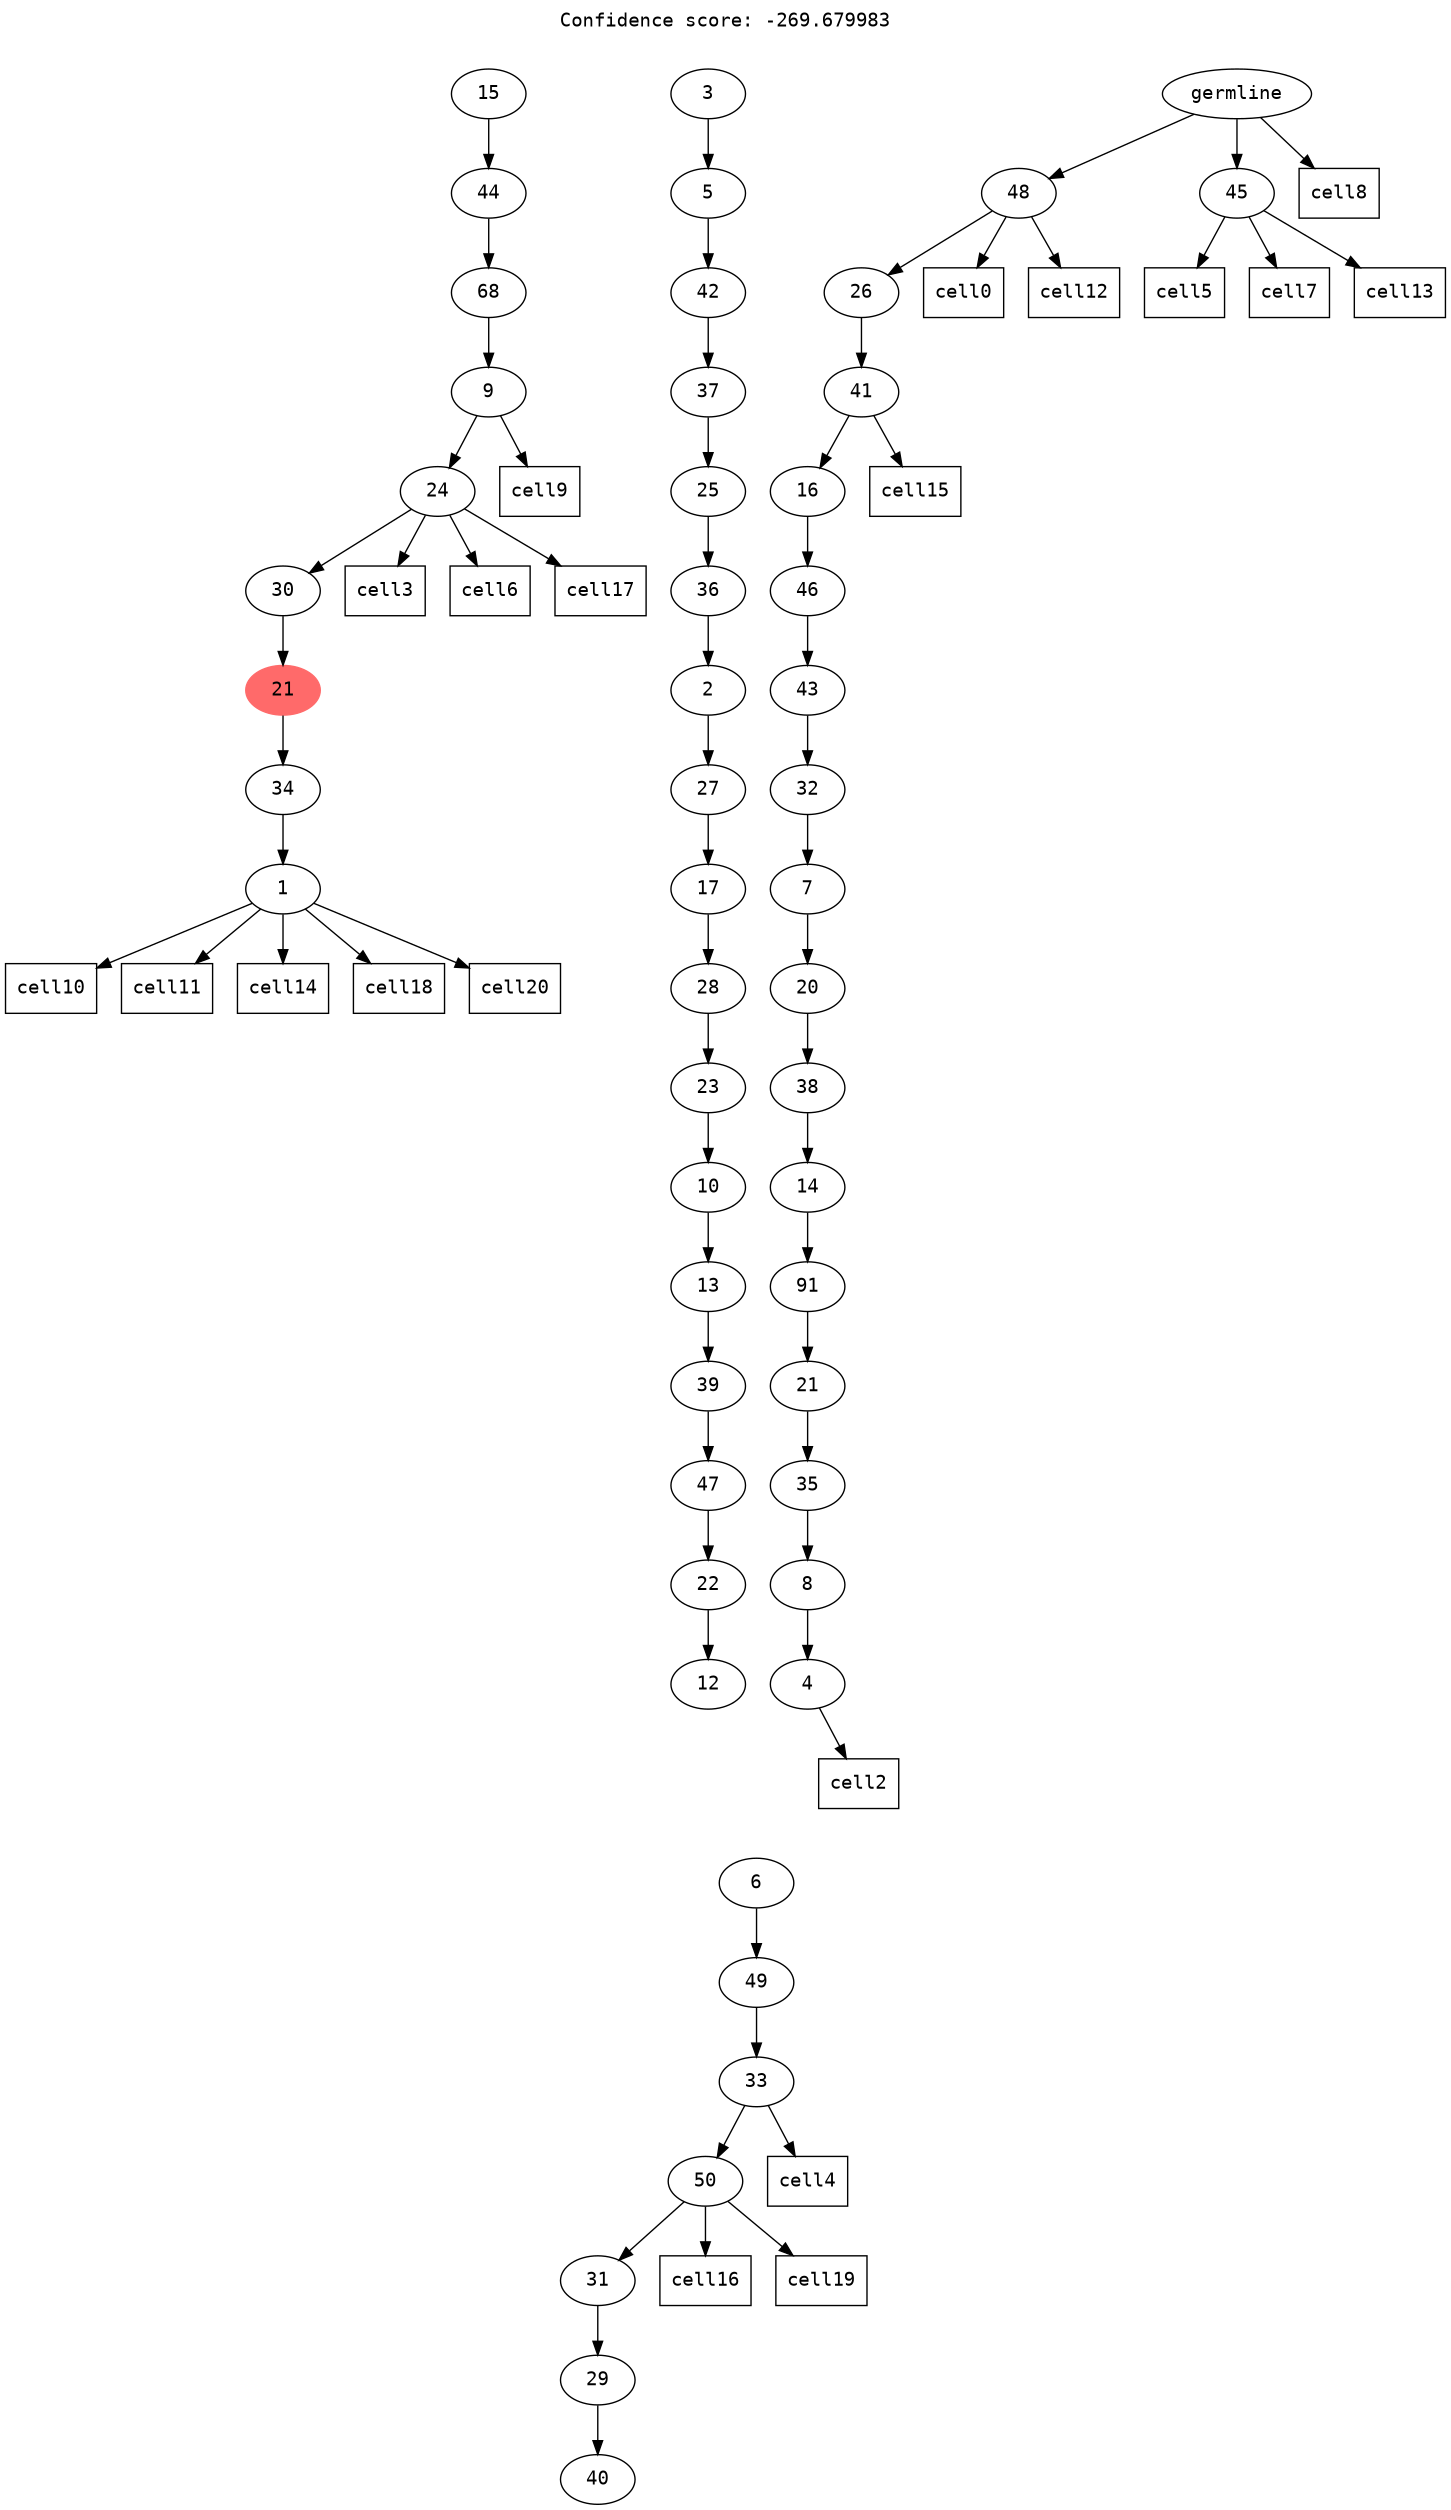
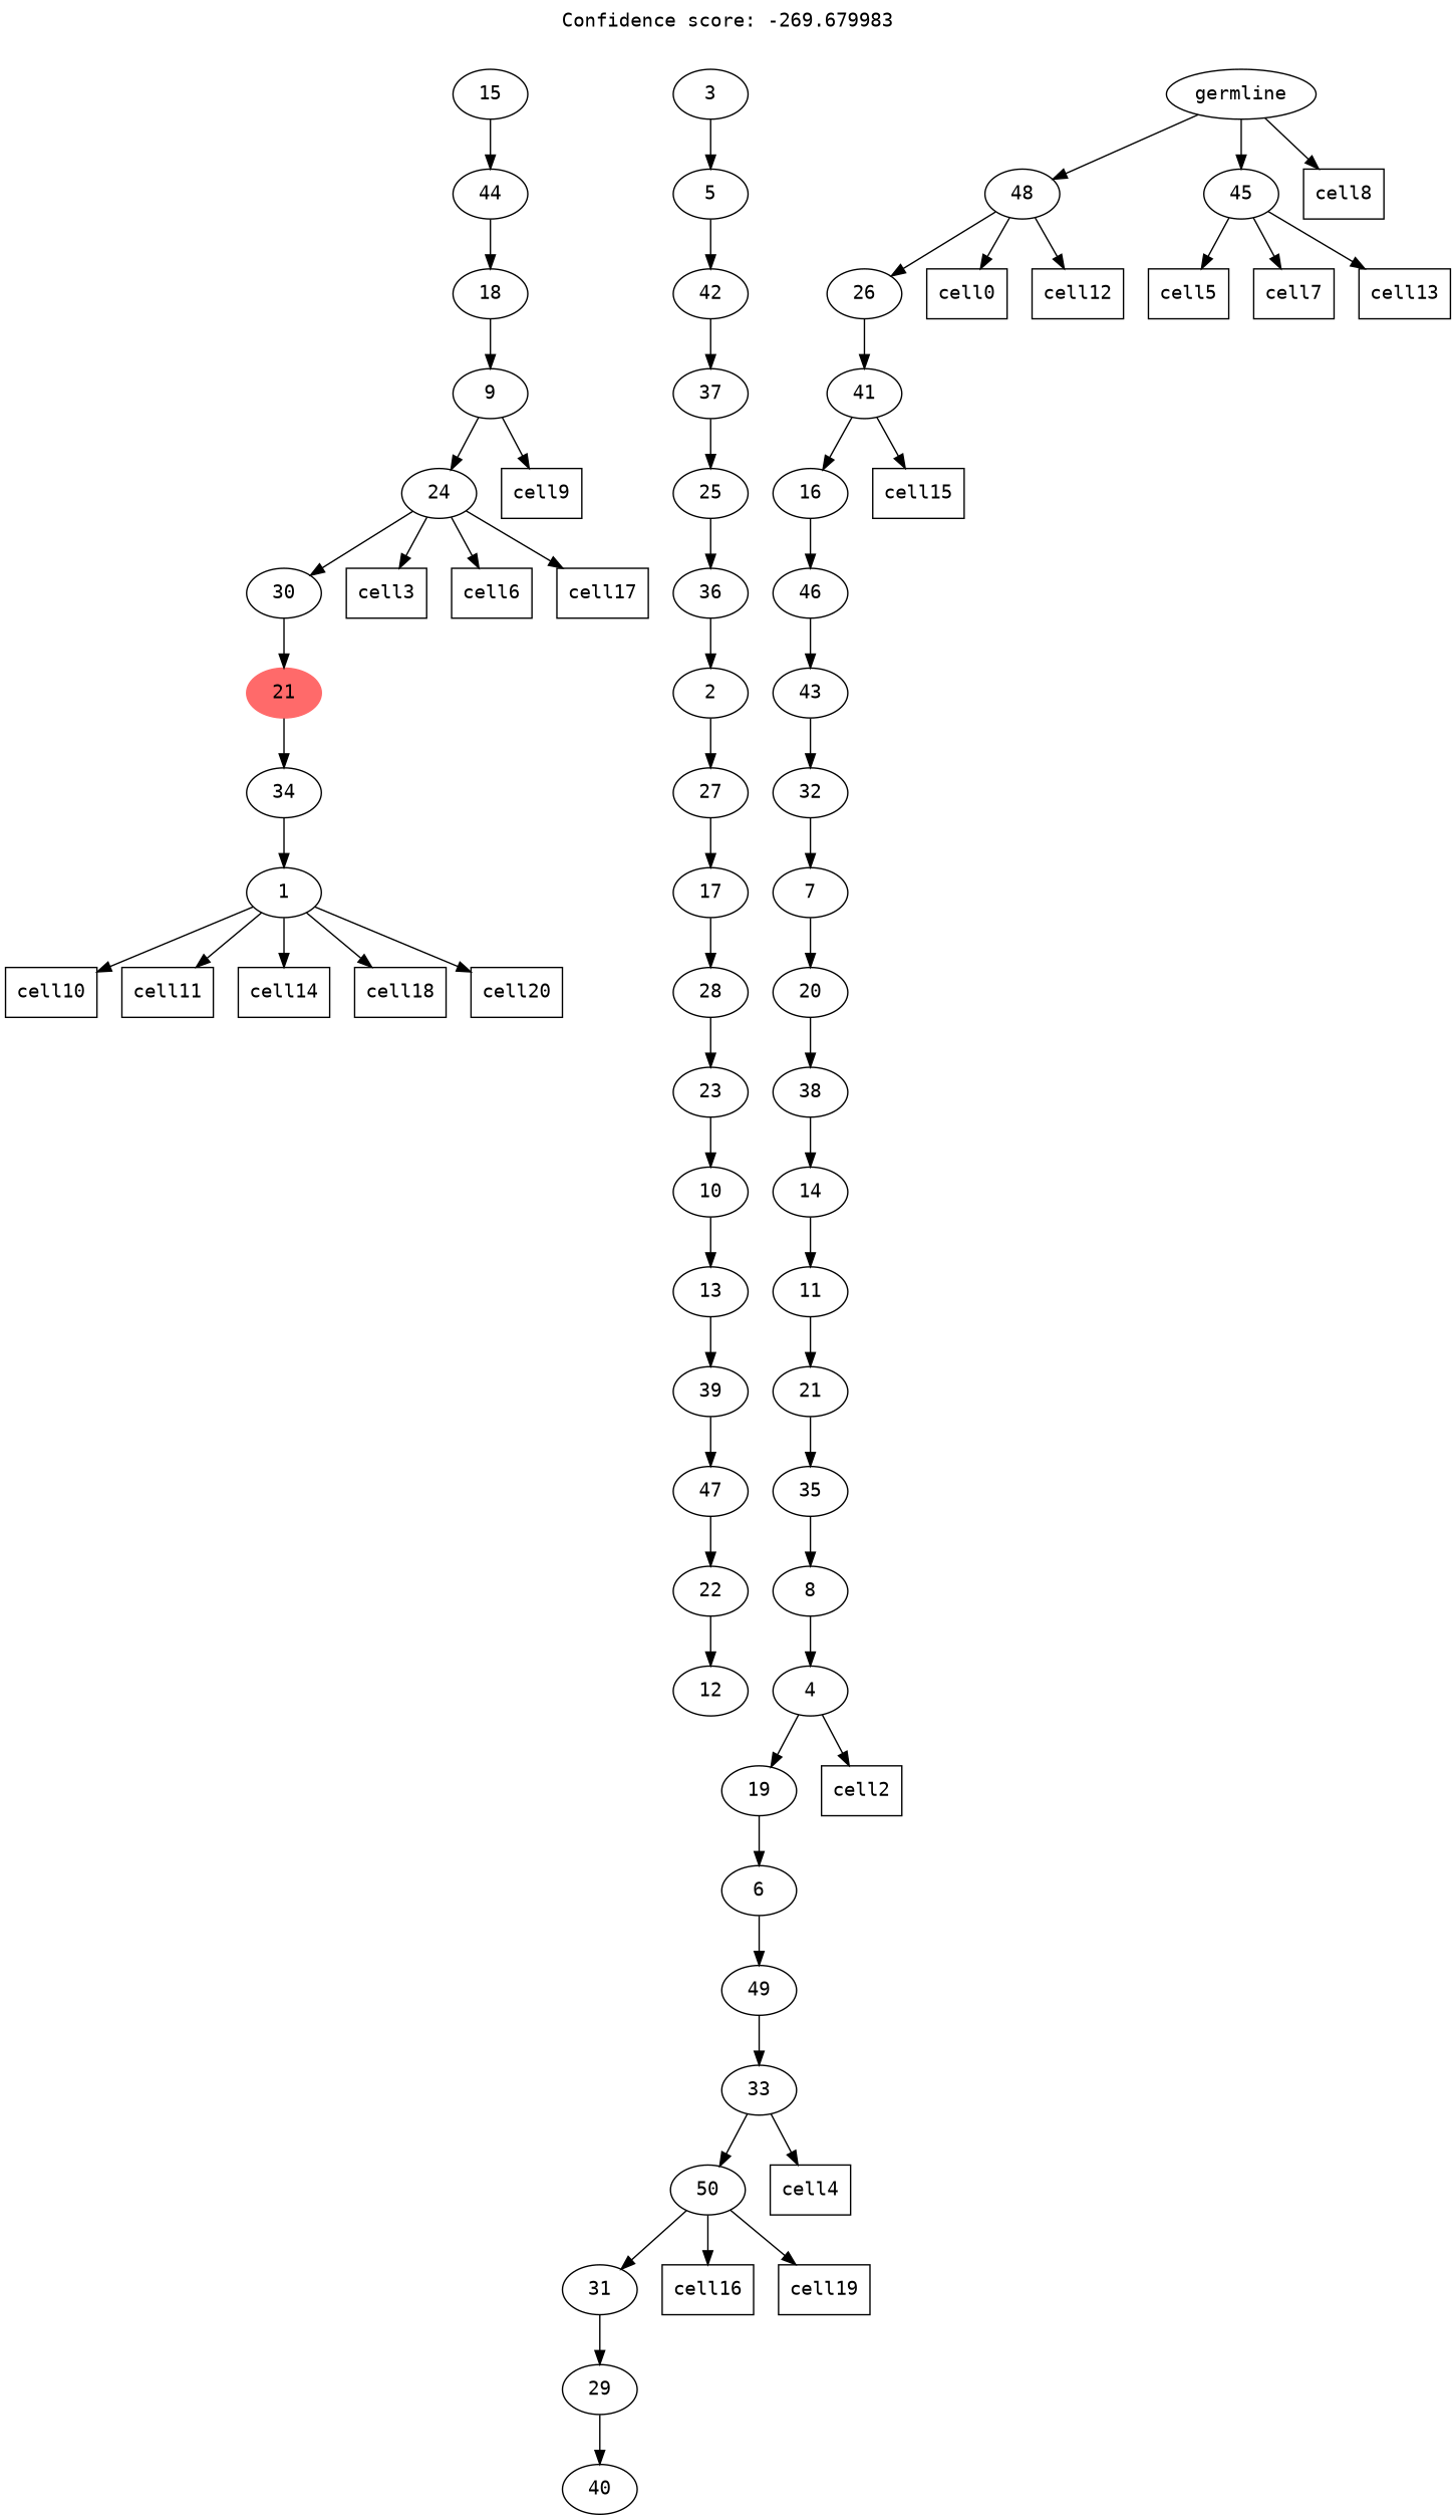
  digraph {
    fontname="DejaVu Sans Mono"
    label="Confidence score: -269.679983"
    labelloc=t
    node [fontname="DejaVu Sans Mono"]
    edge [fontname="DejaVu Sans Mono"]
    n1 [label=34]
    n2 [label=1]
    cell10 [shape=box]
    cell11 [shape=box]
    cell14 [shape=box]
    cell18 [shape=box]
    cell20 [shape=box]
    n8 [color=indianred1 label=21 style=filled]
    n9 [label=30]
    n10 [label=24]
    cell3 [shape=box]
    cell6 [shape=box]
    cell17 [shape=box]
    n14 [label=9]
    cell9 [shape=box]
-   n16 [label=68]
+   n16 [label=18]
    n17 [label=44]
    n18 [label=15]
    n19 [label=12]
    n20 [label=22]
    n21 [label=47]
    n22 [label=39]
    n23 [label=13]
    n24 [label=10]
    n25 [label=23]
    n26 [label=28]
    n27 [label=17]
    n28 [label=27]
    n29 [label=2]
    n30 [label=36]
    n31 [label=25]
    n32 [label=37]
    n33 [label=42]
    n34 [label=5]
    n35 [label=3]
    n36 [label=40]
    n37 [label=29]
    n38 [label=31]
    n39 [label=50]
    cell16 [shape=box]
    cell19 [shape=box]
    n42 [label=33]
    cell4 [shape=box]
    n44 [label=49]
    n45 [label=6]
+   n46 [label=19]
    n47 [label=4]
    cell2 [shape=box]
    n49 [label=8]
    n50 [label=35]
    n51 [label=21]
-   n52 [label=91]
+   n52 [label=11]
    n53 [label=14]
    n54 [label=38]
    n55 [label=20]
    n56 [label=7]
    n57 [label=32]
    n58 [label=43]
    n59 [label=46]
    n60 [label=16]
    n61 [label=41]
    cell15 [shape=box]
    n63 [label=26]
    n64 [label=48]
    n65 [label=cell0 shape=box]
    cell12 [shape=box]
    n67 [label=germline]
    n68 [label=45]
    cell8 [shape=box]
    cell5 [shape=box]
    cell7 [shape=box]
    cell13 [shape=box]
    n1 -> n2
    n2 -> cell10
    n2 -> cell11
    n2 -> cell14
    n2 -> cell18
    n2 -> cell20
    n8 -> n1
    n9 -> n8
    n10 -> n9
    n10 -> cell3
    n10 -> cell6
    n10 -> cell17
    n14 -> n10
    n14 -> cell9
    n16 -> n14
    n17 -> n16
    n18 -> n17
    n20 -> n19
    n21 -> n20
    n22 -> n21
    n23 -> n22
    n24 -> n23
    n25 -> n24
    n26 -> n25
    n27 -> n26
    n28 -> n27
    n29 -> n28
    n30 -> n29
    n31 -> n30
    n32 -> n31
    n33 -> n32
    n34 -> n33
    n35 -> n34
    n37 -> n36
    n38 -> n37
    n39 -> n38
    n39 -> cell16
    n39 -> cell19
    n42 -> n39
    n42 -> cell4
    n44 -> n42
    n45 -> n44
+   n46 -> n45
+   n47 -> n46
    n47 -> cell2
    n49 -> n47
    n50 -> n49
    n51 -> n50
    n52 -> n51
    n53 -> n52
    n54 -> n53
    n55 -> n54
    n56 -> n55
    n57 -> n56
    n58 -> n57
    n59 -> n58
    n60 -> n59
    n61 -> n60
    n61 -> cell15
    n63 -> n61
    n64 -> n63
    n64 -> n65
    n64 -> cell12
    n67 -> n64
    n67 -> n68
    n67 -> cell8
    n68 -> cell5
    n68 -> cell7
    n68 -> cell13
  }
